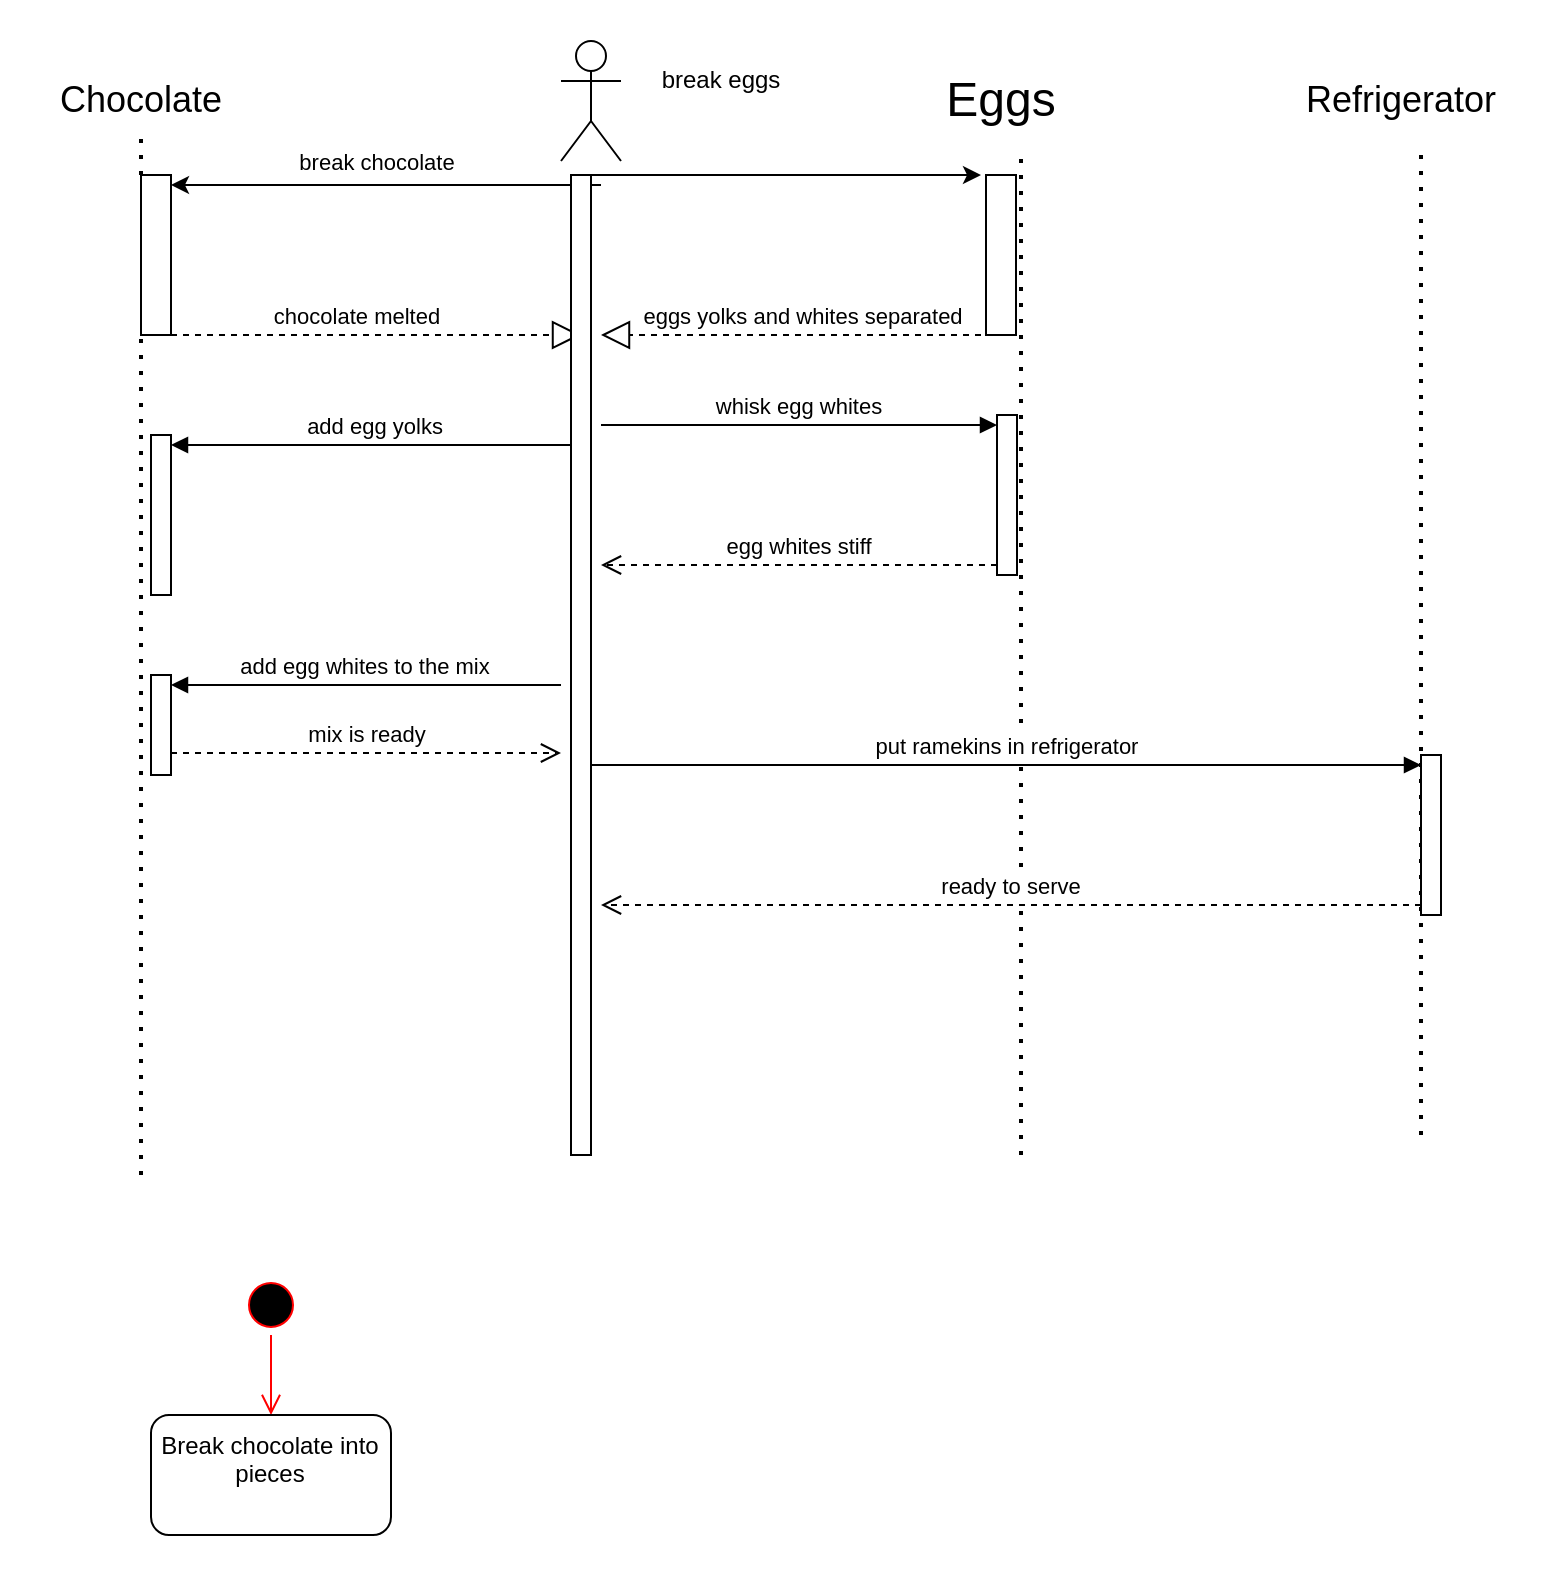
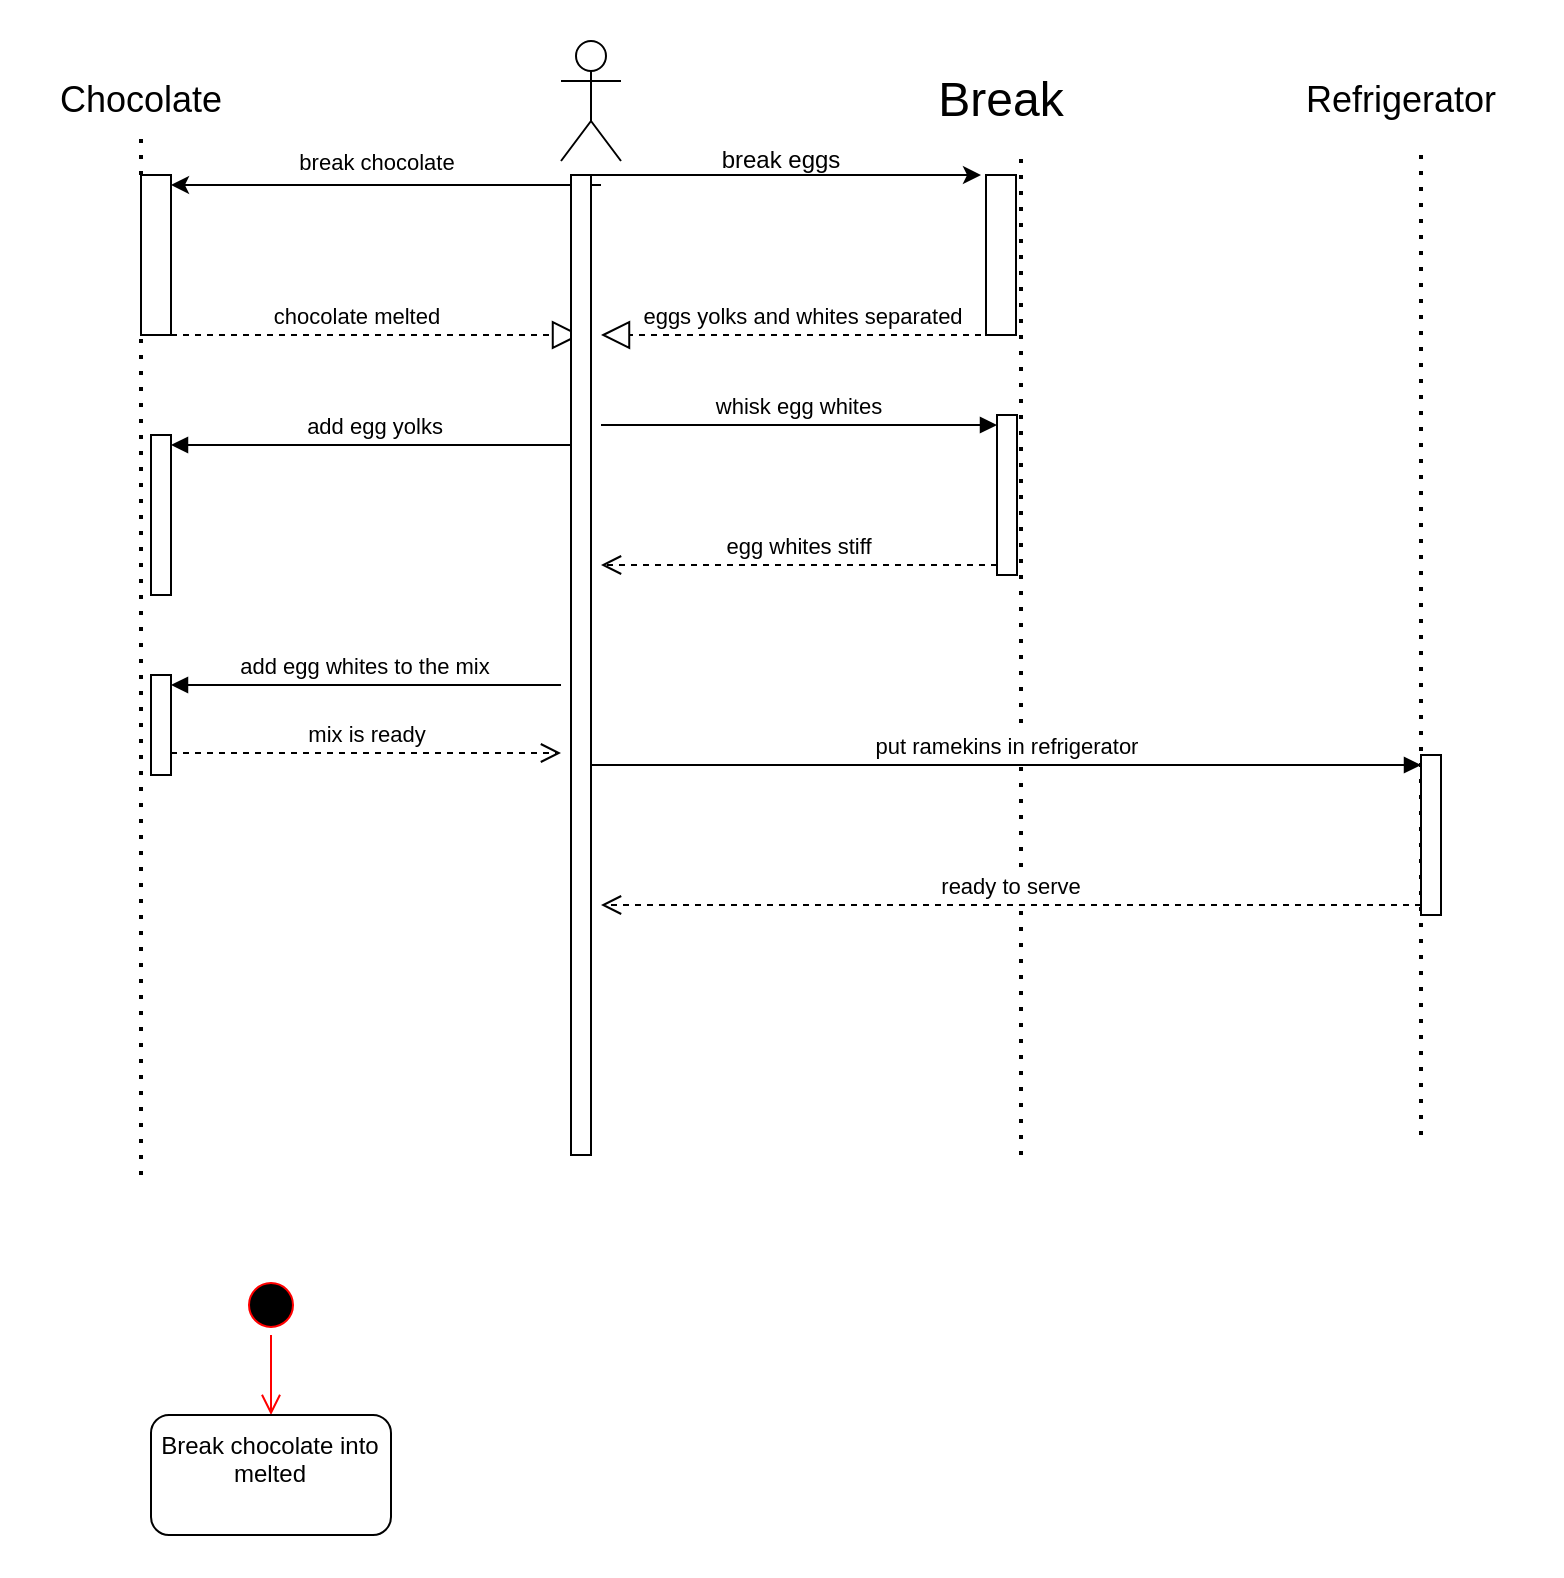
  <mxCell id="0" />
  <mxCell id="1" parent="0" />
  <mxCell id="2" value="" style="endArrow=none;dashed=1;html=1;dashPattern=1 3;strokeWidth=2;rounded=0;" edge="1" parent="1" source="7"><mxGeometry width="50" height="50" relative="1" as="geometry"><mxPoint x="70" y="427" as="sourcePoint" /><mxPoint x="70" y="67" as="targetPoint" /></mxGeometry></mxCell>
  <mxCell id="3" value="&lt;font style=&quot;font-size: 18px;&quot;&gt;Chocolate&lt;/font&gt;" style="text;html=1;align=center;verticalAlign=middle;resizable=0;points=[];autosize=1;strokeColor=none;fillColor=none;" vertex="1" parent="1"><mxGeometry x="20" y="30" width="100" height="40" as="geometry" /></mxCell>
  <mxCell id="4" value="" style="endArrow=none;dashed=1;html=1;dashPattern=1 3;strokeWidth=2;rounded=0;" edge="1" parent="1"><mxGeometry width="50" height="50" relative="1" as="geometry"><mxPoint x="510" y="577" as="sourcePoint" /><mxPoint x="510" y="77" as="targetPoint" /></mxGeometry></mxCell>
- <mxCell id="5" value="&lt;font style=&quot;font-size: 24px;&quot;&gt;Eggs&lt;/font&gt;" style="text;html=1;align=center;verticalAlign=middle;resizable=0;points=[];autosize=1;strokeColor=none;fillColor=none;" vertex="1" parent="1"><mxGeometry x="460" y="30" width="80" height="40" as="geometry" /></mxCell>
+ <mxCell id="5" value="&lt;font style=&quot;font-size: 24px;&quot;&gt;Break&lt;/font&gt;" style="text;html=1;align=center;verticalAlign=middle;resizable=0;points=[];autosize=1;strokeColor=none;fillColor=none;" vertex="1" parent="1"><mxGeometry x="460" y="30" width="80" height="40" as="geometry" /></mxCell>
  <mxCell id="6" value="" style="endArrow=none;dashed=1;html=1;dashPattern=1 3;strokeWidth=2;rounded=0;" edge="1" parent="1" target="7"><mxGeometry width="50" height="50" relative="1" as="geometry"><mxPoint x="70" y="587" as="sourcePoint" /><mxPoint x="70" y="67" as="targetPoint" /></mxGeometry></mxCell>
  <mxCell id="7" value="" style="html=1;points=[[0,0,0,0,5],[0,1,0,0,-5],[1,0,0,0,5],[1,1,0,0,-5]];perimeter=orthogonalPerimeter;outlineConnect=0;targetShapes=umlLifeline;portConstraint=eastwest;newEdgeStyle={&quot;curved&quot;:0,&quot;rounded&quot;:0};" vertex="1" parent="1"><mxGeometry x="70" y="87" width="15" height="80" as="geometry" /></mxCell>
  <mxCell id="8" value="" style="shape=umlActor;verticalLabelPosition=bottom;verticalAlign=top;html=1;outlineConnect=0;" vertex="1" parent="1"><mxGeometry x="280" y="20" width="30" height="60" as="geometry" /></mxCell>
  <mxCell id="9" value="" style="endArrow=none;dashed=1;html=1;dashPattern=1 3;strokeWidth=2;rounded=0;" edge="1" parent="1" source="25"><mxGeometry width="50" height="50" relative="1" as="geometry"><mxPoint x="294.5" y="427" as="sourcePoint" /><mxPoint x="294.5" y="87" as="targetPoint" /></mxGeometry></mxCell>
  <mxCell id="10" value="" style="endArrow=classic;html=1;rounded=0;entryX=1;entryY=0;entryDx=0;entryDy=5;entryPerimeter=0;" edge="1" parent="1" target="7"><mxGeometry width="50" height="50" relative="1" as="geometry"><mxPoint x="300" y="92" as="sourcePoint" /><mxPoint x="260" y="97" as="targetPoint" /></mxGeometry></mxCell>
  <mxCell id="11" value="break chocolate" style="edgeLabel;html=1;align=center;verticalAlign=middle;resizable=0;points=[];" vertex="1" connectable="0" parent="10"><mxGeometry x="-0.009" y="-4" relative="1" as="geometry"><mxPoint x="-6" y="-8" as="offset" /></mxGeometry></mxCell>
  <mxCell id="12" value="" style="endArrow=block;dashed=1;endFill=0;endSize=12;html=1;rounded=0;" edge="1" parent="1" source="7"><mxGeometry width="160" relative="1" as="geometry"><mxPoint x="130" y="167" as="sourcePoint" /><mxPoint x="290" y="167" as="targetPoint" /></mxGeometry></mxCell>
  <mxCell id="13" value="chocolate melted" style="edgeLabel;html=1;align=center;verticalAlign=middle;resizable=0;points=[];" vertex="1" connectable="0" parent="12"><mxGeometry x="-0.23" y="4" relative="1" as="geometry"><mxPoint x="13" y="-6" as="offset" /></mxGeometry></mxCell>
  <mxCell id="14" value="" style="html=1;points=[[0,0,0,0,5],[0,1,0,0,-5],[1,0,0,0,5],[1,1,0,0,-5]];perimeter=orthogonalPerimeter;outlineConnect=0;targetShapes=umlLifeline;portConstraint=eastwest;newEdgeStyle={&quot;curved&quot;:0,&quot;rounded&quot;:0};" vertex="1" parent="1"><mxGeometry x="492.5" y="87" width="15" height="80" as="geometry" /></mxCell>
  <mxCell id="15" value="" style="endArrow=classic;html=1;rounded=0;" edge="1" parent="1"><mxGeometry width="50" height="50" relative="1" as="geometry"><mxPoint x="290" y="87" as="sourcePoint" /><mxPoint x="490" y="87" as="targetPoint" /></mxGeometry></mxCell>
  <mxCell id="16" value="" style="html=1;points=[[0,0,0,0,5],[0,1,0,0,-5],[1,0,0,0,5],[1,1,0,0,-5]];perimeter=orthogonalPerimeter;outlineConnect=0;targetShapes=umlLifeline;portConstraint=eastwest;newEdgeStyle={&quot;curved&quot;:0,&quot;rounded&quot;:0};" vertex="1" parent="1"><mxGeometry x="75" y="217" width="10" height="80" as="geometry" /></mxCell>
  <mxCell id="17" value="add egg yolks" style="html=1;verticalAlign=bottom;endArrow=block;curved=0;rounded=0;entryX=1;entryY=0;entryDx=0;entryDy=5;" edge="1" target="16" parent="1"><mxGeometry relative="1" as="geometry"><mxPoint x="290" y="222" as="sourcePoint" /></mxGeometry></mxCell>
- <mxCell id="18" value="break eggs" style="text;html=1;align=center;verticalAlign=middle;resizable=0;points=[];autosize=1;strokeColor=none;fillColor=none;" vertex="1" parent="1"><mxGeometry x="320" y="25" width="80" height="30" as="geometry" /></mxCell>
+ <mxCell id="18" value="break eggs" style="text;html=1;align=center;verticalAlign=middle;resizable=0;points=[];autosize=1;strokeColor=none;fillColor=none;" vertex="1" parent="1"><mxGeometry x="350" y="65" width="80" height="30" as="geometry" /></mxCell>
  <mxCell id="19" value="" style="endArrow=block;dashed=1;endFill=0;endSize=12;html=1;rounded=0;" edge="1" parent="1"><mxGeometry width="160" relative="1" as="geometry"><mxPoint x="490" y="167" as="sourcePoint" /><mxPoint x="300" y="167" as="targetPoint" /></mxGeometry></mxCell>
  <mxCell id="20" value="eggs yolks and whites separated" style="edgeLabel;html=1;align=center;verticalAlign=middle;resizable=0;points=[];" vertex="1" connectable="0" parent="19"><mxGeometry y="-2" relative="1" as="geometry"><mxPoint x="5" y="-8" as="offset" /></mxGeometry></mxCell>
  <mxCell id="21" value="" style="html=1;points=[[0,0,0,0,5],[0,1,0,0,-5],[1,0,0,0,5],[1,1,0,0,-5]];perimeter=orthogonalPerimeter;outlineConnect=0;targetShapes=umlLifeline;portConstraint=eastwest;newEdgeStyle={&quot;curved&quot;:0,&quot;rounded&quot;:0};" vertex="1" parent="1"><mxGeometry x="498" y="207" width="10" height="80" as="geometry" /></mxCell>
  <mxCell id="22" value="whisk egg whites" style="html=1;verticalAlign=bottom;endArrow=block;curved=0;rounded=0;entryX=0;entryY=0;entryDx=0;entryDy=5;" edge="1" target="21" parent="1"><mxGeometry relative="1" as="geometry"><mxPoint x="300" y="212" as="sourcePoint" /></mxGeometry></mxCell>
  <mxCell id="23" value="egg whites stiff" style="html=1;verticalAlign=bottom;endArrow=open;dashed=1;endSize=8;curved=0;rounded=0;exitX=0;exitY=1;exitDx=0;exitDy=-5;" edge="1" source="21" parent="1"><mxGeometry relative="1" as="geometry"><mxPoint x="300" y="282" as="targetPoint" /></mxGeometry></mxCell>
  <mxCell id="24" value="" style="endArrow=none;dashed=1;html=1;dashPattern=1 3;strokeWidth=2;rounded=0;" edge="1" parent="1" target="25"><mxGeometry width="50" height="50" relative="1" as="geometry"><mxPoint x="294.5" y="427" as="sourcePoint" /><mxPoint x="294.5" y="87" as="targetPoint" /></mxGeometry></mxCell>
  <mxCell id="25" value="" style="html=1;points=[[0,0,0,0,5],[0,1,0,0,-5],[1,0,0,0,5],[1,1,0,0,-5]];perimeter=orthogonalPerimeter;outlineConnect=0;targetShapes=umlLifeline;portConstraint=eastwest;newEdgeStyle={&quot;curved&quot;:0,&quot;rounded&quot;:0};" vertex="1" parent="1"><mxGeometry x="285" y="87" width="10" height="490" as="geometry" /></mxCell>
  <mxCell id="26" value="" style="html=1;points=[[0,0,0,0,5],[0,1,0,0,-5],[1,0,0,0,5],[1,1,0,0,-5]];perimeter=orthogonalPerimeter;outlineConnect=0;targetShapes=umlLifeline;portConstraint=eastwest;newEdgeStyle={&quot;curved&quot;:0,&quot;rounded&quot;:0};" vertex="1" parent="1"><mxGeometry x="75" y="337" width="10" height="50" as="geometry" /></mxCell>
  <mxCell id="27" value="add egg whites to the mix" style="html=1;verticalAlign=bottom;endArrow=block;curved=0;rounded=0;entryX=1;entryY=0;entryDx=0;entryDy=5;" edge="1" target="26" parent="1"><mxGeometry relative="1" as="geometry"><mxPoint x="280" y="342" as="sourcePoint" /></mxGeometry></mxCell>
  <mxCell id="28" value="&lt;font style=&quot;font-size: 18px;&quot;&gt;Refrigerator&lt;/font&gt;" style="text;html=1;align=center;verticalAlign=middle;resizable=0;points=[];autosize=1;strokeColor=none;fillColor=none;" vertex="1" parent="1"><mxGeometry x="640" y="30" width="120" height="40" as="geometry" /></mxCell>
  <mxCell id="29" value="" style="endArrow=none;dashed=1;html=1;dashPattern=1 3;strokeWidth=2;rounded=0;" edge="1" parent="1"><mxGeometry width="50" height="50" relative="1" as="geometry"><mxPoint x="710" y="567" as="sourcePoint" /><mxPoint x="710" y="77" as="targetPoint" /></mxGeometry></mxCell>
  <mxCell id="30" value="" style="html=1;points=[[0,0,0,0,5],[0,1,0,0,-5],[1,0,0,0,5],[1,1,0,0,-5]];perimeter=orthogonalPerimeter;outlineConnect=0;targetShapes=umlLifeline;portConstraint=eastwest;newEdgeStyle={&quot;curved&quot;:0,&quot;rounded&quot;:0};" vertex="1" parent="1"><mxGeometry x="710" y="377" width="10" height="80" as="geometry" /></mxCell>
  <mxCell id="31" value="put ramekins in refrigerator" style="html=1;verticalAlign=bottom;endArrow=block;curved=0;rounded=0;entryX=0;entryY=0;entryDx=0;entryDy=5;" edge="1" target="30" parent="1" source="25"><mxGeometry relative="1" as="geometry"><mxPoint x="640" y="382" as="sourcePoint" /></mxGeometry></mxCell>
  <mxCell id="32" value="ready to serve" style="html=1;verticalAlign=bottom;endArrow=open;dashed=1;endSize=8;curved=0;rounded=0;exitX=0;exitY=1;exitDx=0;exitDy=-5;" edge="1" source="30" parent="1"><mxGeometry relative="1" as="geometry"><mxPoint x="300" y="452" as="targetPoint" /></mxGeometry></mxCell>
  <mxCell id="33" value="mix is ready" style="html=1;verticalAlign=bottom;endArrow=open;dashed=1;endSize=8;curved=0;rounded=0;" edge="1" parent="1"><mxGeometry relative="1" as="geometry"><mxPoint x="280" y="376" as="targetPoint" /><mxPoint x="85" y="376" as="sourcePoint" /></mxGeometry></mxCell>
  <mxCell id="34" value="" style="ellipse;html=1;shape=startState;fillColor=#000000;strokeColor=#ff0000;" vertex="1" parent="1"><mxGeometry x="120" y="637" width="30" height="30" as="geometry" /></mxCell>
  <mxCell id="35" value="" style="edgeStyle=orthogonalEdgeStyle;html=1;verticalAlign=bottom;endArrow=open;endSize=8;strokeColor=#ff0000;rounded=0;" edge="1" source="34" parent="1"><mxGeometry relative="1" as="geometry"><mxPoint x="135" y="707" as="targetPoint" /></mxGeometry></mxCell>
- <mxCell id="36" value="Break chocolate into pieces&lt;div&gt;&lt;br&gt;&lt;/div&gt;" style="rounded=1;whiteSpace=wrap;html=1;" vertex="1" parent="1"><mxGeometry x="75" y="707" width="120" height="60" as="geometry" /></mxCell>
+ <mxCell id="36" value="Break chocolate into melted&lt;div&gt;&lt;br&gt;&lt;/div&gt;" style="rounded=1;whiteSpace=wrap;html=1;" vertex="1" parent="1"><mxGeometry x="75" y="707" width="120" height="60" as="geometry" /></mxCell>
